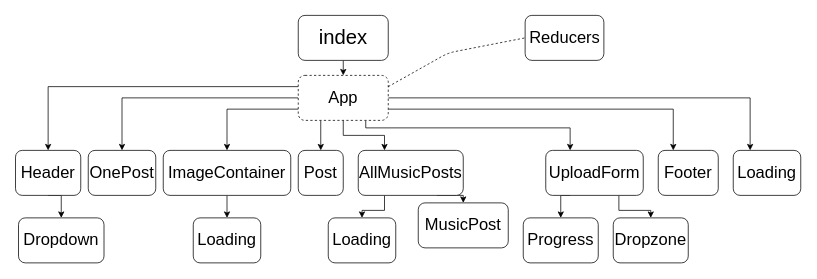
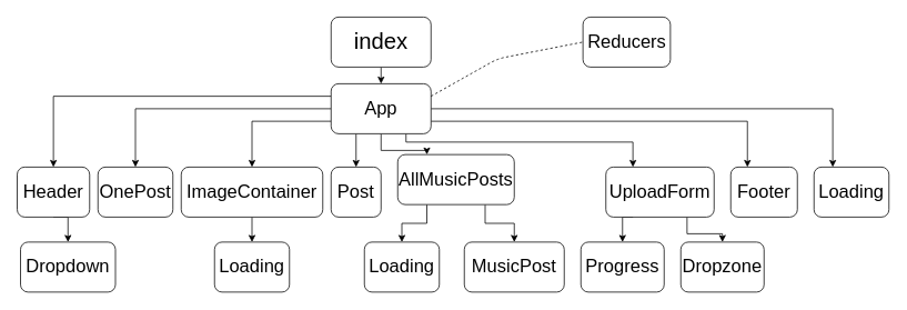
  <mxCell id="0" />
  <mxCell id="1" parent="0" />
  <mxCell id="2" style="edgeStyle=orthogonalEdgeStyle;rounded=0;orthogonalLoop=1;jettySize=auto;html=1;exitX=0;exitY=0.25;exitDx=0;exitDy=0;entryX=0.5;entryY=0;entryDx=0;entryDy=0;fontFamily=Helvetica;fontSize=12;" edge="1" parent="1" source="10" target="12"><mxGeometry relative="1" as="geometry" /></mxCell>
  <mxCell id="3" style="edgeStyle=orthogonalEdgeStyle;rounded=0;orthogonalLoop=1;jettySize=auto;html=1;exitX=0;exitY=0.5;exitDx=0;exitDy=0;entryX=0.5;entryY=0;entryDx=0;entryDy=0;fontFamily=Helvetica;fontSize=12;" edge="1" parent="1" source="10" target="15"><mxGeometry relative="1" as="geometry"><mxPoint x="200" y="200" as="targetPoint" /></mxGeometry></mxCell>
  <mxCell id="4" style="edgeStyle=orthogonalEdgeStyle;rounded=0;orthogonalLoop=1;jettySize=auto;html=1;exitX=0;exitY=0.75;exitDx=0;exitDy=0;entryX=0.5;entryY=0;entryDx=0;entryDy=0;fontFamily=Helvetica;fontSize=12;" edge="1" parent="1" source="10" target="17"><mxGeometry relative="1" as="geometry"><mxPoint x="330" y="200" as="targetPoint" /></mxGeometry></mxCell>
  <mxCell id="5" style="edgeStyle=orthogonalEdgeStyle;rounded=0;jumpStyle=sharp;orthogonalLoop=1;jettySize=auto;html=1;exitX=0.25;exitY=1;exitDx=0;exitDy=0;fontFamily=Helvetica;fontSize=12;" edge="1" parent="1" source="10" target="18"><mxGeometry relative="1" as="geometry" /></mxCell>
  <mxCell id="6" style="edgeStyle=orthogonalEdgeStyle;rounded=0;jumpStyle=sharp;orthogonalLoop=1;jettySize=auto;html=1;exitX=0.5;exitY=1;exitDx=0;exitDy=0;entryX=0.25;entryY=0;entryDx=0;entryDy=0;fontFamily=Helvetica;fontSize=12;" edge="1" parent="1" source="10" target="22"><mxGeometry relative="1" as="geometry" /></mxCell>
  <mxCell id="7" style="edgeStyle=orthogonalEdgeStyle;rounded=0;jumpStyle=sharp;orthogonalLoop=1;jettySize=auto;html=1;exitX=0.75;exitY=1;exitDx=0;exitDy=0;entryX=0.25;entryY=0;entryDx=0;entryDy=0;fontFamily=Helvetica;fontSize=12;" edge="1" parent="1" source="10" target="32"><mxGeometry relative="1" as="geometry"><Array as="points"><mxPoint x="487" y="170" /><mxPoint x="759" y="170" /></Array></mxGeometry></mxCell>
  <mxCell id="8" style="edgeStyle=orthogonalEdgeStyle;rounded=0;jumpStyle=sharp;orthogonalLoop=1;jettySize=auto;html=1;exitX=1;exitY=0.75;exitDx=0;exitDy=0;entryX=0.25;entryY=0;entryDx=0;entryDy=0;fontFamily=Helvetica;fontSize=12;" edge="1" parent="1" source="10" target="19"><mxGeometry relative="1" as="geometry"><Array as="points"><mxPoint x="897" y="145" /></Array></mxGeometry></mxCell>
  <mxCell id="9" style="edgeStyle=orthogonalEdgeStyle;rounded=0;jumpStyle=sharp;orthogonalLoop=1;jettySize=auto;html=1;exitX=1;exitY=0.5;exitDx=0;exitDy=0;entryX=0.25;entryY=0;entryDx=0;entryDy=0;fontFamily=Helvetica;fontSize=12;" edge="1" parent="1" source="10" target="23"><mxGeometry relative="1" as="geometry" /></mxCell>
- <mxCell id="10" value="&lt;span style=&quot;font-weight: normal&quot;&gt;&lt;font style=&quot;font-size: 22px&quot;&gt;A&lt;/font&gt;&lt;font style=&quot;font-size: 22px&quot;&gt;pp&lt;/font&gt;&lt;/span&gt;" style="rounded=1;whiteSpace=wrap;html=1;fontStyle=1;dashed=1;" vertex="1" parent="1"><mxGeometry x="397" y="100" width="120" height="60" as="geometry" /></mxCell>
+ <mxCell id="10" value="&lt;span style=&quot;font-weight: normal&quot;&gt;&lt;font style=&quot;font-size: 22px&quot;&gt;A&lt;/font&gt;&lt;font style=&quot;font-size: 22px&quot;&gt;pp&lt;/font&gt;&lt;/span&gt;" style="rounded=1;whiteSpace=wrap;html=1;fontStyle=1" vertex="1" parent="1"><mxGeometry x="397" y="100" width="120" height="60" as="geometry" /></mxCell>
  <mxCell id="11" style="edgeStyle=orthogonalEdgeStyle;rounded=0;jumpStyle=sharp;orthogonalLoop=1;jettySize=auto;html=1;exitX=0.5;exitY=1;exitDx=0;exitDy=0;entryX=0.5;entryY=0;entryDx=0;entryDy=0;fontFamily=Helvetica;fontSize=12;" edge="1" parent="1" source="12" target="28"><mxGeometry relative="1" as="geometry" /></mxCell>
  <mxCell id="12" value="&lt;font style=&quot;font-size: 22px&quot;&gt;Header&lt;/font&gt;" style="rounded=1;whiteSpace=wrap;html=1;" vertex="1" parent="1"><mxGeometry x="20" y="200" width="87" height="60" as="geometry" /></mxCell>
  <mxCell id="13" style="edgeStyle=orthogonalEdgeStyle;rounded=0;orthogonalLoop=1;jettySize=auto;html=1;exitX=0.5;exitY=1;exitDx=0;exitDy=0;entryX=0.5;entryY=0;entryDx=0;entryDy=0;fontFamily=Helvetica;fontSize=12;" edge="1" parent="1" source="14" target="10"><mxGeometry relative="1" as="geometry" /></mxCell>
  <mxCell id="14" value="&lt;font style=&quot;font-size: 27px&quot;&gt;&lt;span style=&quot;font-weight: normal&quot;&gt;index&lt;/span&gt;&lt;br&gt;&lt;/font&gt;" style="rounded=1;whiteSpace=wrap;html=1;fontSize=12;fontStyle=1" vertex="1" parent="1"><mxGeometry x="397" y="20" width="120" height="60" as="geometry" /></mxCell>
  <mxCell id="15" value="&lt;font style=&quot;font-size: 22px&quot;&gt;OnePost&lt;/font&gt;" style="rounded=1;whiteSpace=wrap;html=1;" vertex="1" parent="1"><mxGeometry x="117" y="200" width="90" height="60" as="geometry" /></mxCell>
  <mxCell id="16" style="edgeStyle=orthogonalEdgeStyle;rounded=0;jumpStyle=sharp;orthogonalLoop=1;jettySize=auto;html=1;exitX=0.5;exitY=1;exitDx=0;exitDy=0;entryX=0.5;entryY=0;entryDx=0;entryDy=0;fontFamily=Helvetica;fontSize=12;" edge="1" parent="1" source="17" target="27"><mxGeometry relative="1" as="geometry" /></mxCell>
  <mxCell id="17" value="&lt;font style=&quot;font-size: 22px&quot;&gt;ImageContainer&lt;/font&gt;" style="rounded=1;whiteSpace=wrap;html=1;" vertex="1" parent="1"><mxGeometry x="217" y="200" width="170" height="60" as="geometry" /></mxCell>
  <mxCell id="18" value="&lt;font style=&quot;font-size: 22px&quot;&gt;Post&lt;/font&gt;" style="rounded=1;whiteSpace=wrap;html=1;" vertex="1" parent="1"><mxGeometry x="397" y="200" width="60" height="60" as="geometry" /></mxCell>
  <mxCell id="19" value="&lt;font style=&quot;font-size: 22px&quot;&gt;Footer&lt;/font&gt;" style="rounded=1;whiteSpace=wrap;html=1;" vertex="1" parent="1"><mxGeometry x="877" y="200" width="80" height="60" as="geometry" /></mxCell>
  <mxCell id="20" style="edgeStyle=orthogonalEdgeStyle;rounded=0;jumpStyle=sharp;orthogonalLoop=1;jettySize=auto;html=1;exitX=0.25;exitY=1;exitDx=0;exitDy=0;entryX=0.5;entryY=0;entryDx=0;entryDy=0;fontFamily=Helvetica;fontSize=12;" edge="1" parent="1" source="22" target="24"><mxGeometry relative="1" as="geometry" /></mxCell>
  <mxCell id="21" style="edgeStyle=orthogonalEdgeStyle;rounded=0;jumpStyle=sharp;orthogonalLoop=1;jettySize=auto;html=1;exitX=0.75;exitY=1;exitDx=0;exitDy=0;entryX=0.5;entryY=0;entryDx=0;entryDy=0;fontFamily=Helvetica;fontSize=12;" edge="1" parent="1" source="22" target="26"><mxGeometry relative="1" as="geometry" /></mxCell>
- <mxCell id="22" value="&lt;font style=&quot;font-size: 22px&quot;&gt;AllMusicPosts&lt;/font&gt;" style="rounded=1;whiteSpace=wrap;html=1;" vertex="1" parent="1"><mxGeometry x="477" y="200" width="140" height="60" as="geometry" /></mxCell>
+ <mxCell id="22" value="&lt;font style=&quot;font-size: 22px&quot;&gt;AllMusicPosts&lt;/font&gt;" style="rounded=1;whiteSpace=wrap;html=1;" vertex="1" parent="1"><mxGeometry x="477" y="185" width="140" height="60" as="geometry" /></mxCell>
  <mxCell id="23" value="&lt;font style=&quot;font-size: 22px&quot;&gt;Loading&lt;/font&gt;" style="rounded=1;whiteSpace=wrap;html=1;" vertex="1" parent="1"><mxGeometry x="977" y="200" width="90" height="60" as="geometry" /></mxCell>
  <mxCell id="24" value="&lt;font style=&quot;font-size: 22px&quot;&gt;Loading&lt;/font&gt;" style="rounded=1;whiteSpace=wrap;html=1;" vertex="1" parent="1"><mxGeometry x="437" y="290" width="90" height="60" as="geometry" /></mxCell>
  <mxCell id="25" value="&lt;font style=&quot;font-size: 22px&quot;&gt;Reducers&lt;/font&gt;" style="rounded=1;whiteSpace=wrap;html=1;" vertex="1" parent="1"><mxGeometry x="699.5" y="20" width="105" height="60" as="geometry" /></mxCell>
- <mxCell id="26" value="&lt;font style=&quot;font-size: 22px&quot;&gt;MusicPost&lt;/font&gt;" style="rounded=1;whiteSpace=wrap;html=1;" vertex="1" parent="1"><mxGeometry x="557" y="270" width="120" height="60" as="geometry" /></mxCell>
+ <mxCell id="26" value="&lt;font style=&quot;font-size: 22px&quot;&gt;MusicPost&lt;/font&gt;" style="rounded=1;whiteSpace=wrap;html=1;" vertex="1" parent="1"><mxGeometry x="557" y="290" width="120" height="60" as="geometry" /></mxCell>
  <mxCell id="27" value="&lt;font style=&quot;font-size: 22px&quot;&gt;Loading&lt;/font&gt;" style="rounded=1;whiteSpace=wrap;html=1;" vertex="1" parent="1"><mxGeometry x="257" y="290" width="90" height="60" as="geometry" /></mxCell>
  <mxCell id="28" value="&lt;font style=&quot;font-size: 22px&quot;&gt;Dropdown&lt;/font&gt;" style="rounded=1;whiteSpace=wrap;html=1;" vertex="1" parent="1"><mxGeometry x="24" y="290" width="114" height="60" as="geometry" /></mxCell>
  <mxCell id="29" value="" style="endArrow=none;dashed=1;html=1;fontFamily=Helvetica;fontSize=12;entryX=0;entryY=0.5;entryDx=0;entryDy=0;exitX=1;exitY=0.25;exitDx=0;exitDy=0;" edge="1" parent="1" source="10" target="25"><mxGeometry width="50" height="50" relative="1" as="geometry"><mxPoint x="7" y="420" as="sourcePoint" /><mxPoint x="57" y="370" as="targetPoint" /><Array as="points"><mxPoint x="597" y="70" /></Array></mxGeometry></mxCell>
  <mxCell id="30" style="edgeStyle=orthogonalEdgeStyle;rounded=0;jumpStyle=sharp;orthogonalLoop=1;jettySize=auto;html=1;exitX=0.25;exitY=1;exitDx=0;exitDy=0;entryX=0.5;entryY=0;entryDx=0;entryDy=0;fontFamily=Helvetica;fontSize=12;" edge="1" parent="1" source="32" target="33"><mxGeometry relative="1" as="geometry" /></mxCell>
  <mxCell id="31" style="edgeStyle=orthogonalEdgeStyle;rounded=0;jumpStyle=sharp;orthogonalLoop=1;jettySize=auto;html=1;exitX=0.75;exitY=1;exitDx=0;exitDy=0;entryX=0.5;entryY=0;entryDx=0;entryDy=0;fontFamily=Helvetica;fontSize=12;" edge="1" parent="1" source="32" target="34"><mxGeometry relative="1" as="geometry" /></mxCell>
  <mxCell id="32" value="&lt;font style=&quot;font-size: 22px&quot;&gt;UploadForm&lt;/font&gt;" style="rounded=1;whiteSpace=wrap;html=1;" vertex="1" parent="1"><mxGeometry x="727" y="200" width="130" height="60" as="geometry" /></mxCell>
  <mxCell id="33" value="&lt;font style=&quot;font-size: 22px&quot;&gt;Progress&lt;/font&gt;" style="rounded=1;whiteSpace=wrap;html=1;" vertex="1" parent="1"><mxGeometry x="697" y="290" width="100" height="60" as="geometry" /></mxCell>
  <mxCell id="34" value="&lt;font style=&quot;font-size: 22px&quot;&gt;Dropzone&lt;/font&gt;" style="rounded=1;whiteSpace=wrap;html=1;" vertex="1" parent="1"><mxGeometry x="817" y="290" width="100" height="60" as="geometry" /></mxCell>
